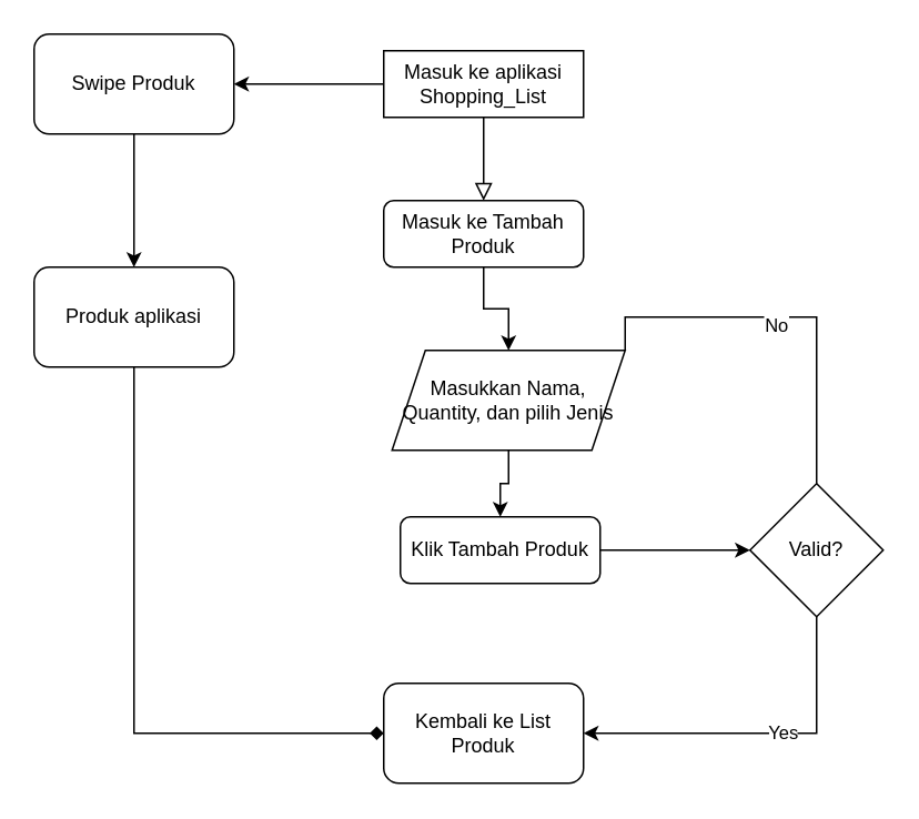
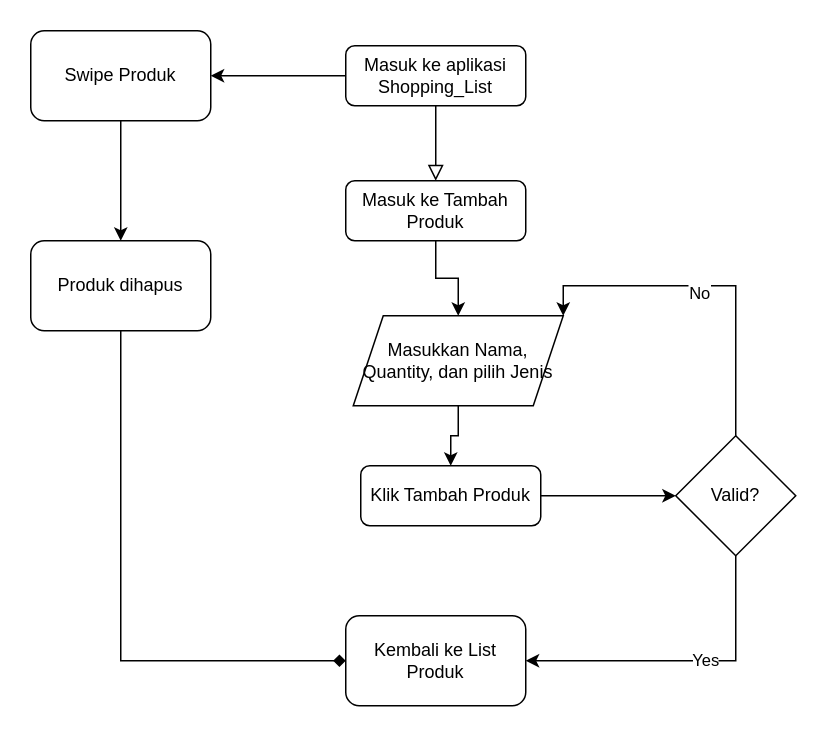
  <mxCell id="0" />
  <mxCell id="1" parent="0" />
  <mxCell id="2" value="" style="rounded=0;html=1;jettySize=auto;orthogonalLoop=1;fontSize=11;endArrow=block;endFill=0;endSize=8;strokeWidth=1;shadow=0;labelBackgroundColor=none;edgeStyle=orthogonalEdgeStyle;" parent="1" source="4" edge="1"><mxGeometry relative="1" as="geometry"><mxPoint x="290" y="120" as="targetPoint" /></mxGeometry></mxCell>
  <mxCell id="3" value="" style="edgeStyle=orthogonalEdgeStyle;rounded=0;orthogonalLoop=1;jettySize=auto;html=1;" edge="1" parent="1" source="4" target="18"><mxGeometry relative="1" as="geometry" /></mxCell>
- <mxCell id="4" value="Masuk ke aplikasi Shopping_List" style="whiteSpace=wrap;html=1;fontSize=12;glass=0;strokeWidth=1;shadow=0;rounded=0;" parent="1" vertex="1"><mxGeometry x="230" y="30" width="120" height="40" as="geometry" /></mxCell>
+ <mxCell id="4" value="Masuk ke aplikasi Shopping_List" style="rounded=1;whiteSpace=wrap;html=1;fontSize=12;glass=0;strokeWidth=1;shadow=0;" parent="1" vertex="1"><mxGeometry x="230" y="30" width="120" height="40" as="geometry" /></mxCell>
  <mxCell id="5" style="edgeStyle=orthogonalEdgeStyle;rounded=0;orthogonalLoop=1;jettySize=auto;html=1;exitX=0.5;exitY=1;exitDx=0;exitDy=0;entryX=0.5;entryY=0;entryDx=0;entryDy=0;" edge="1" parent="1" source="6" target="8"><mxGeometry relative="1" as="geometry" /></mxCell>
  <mxCell id="6" value="Masuk ke Tambah Produk" style="rounded=1;whiteSpace=wrap;html=1;fontSize=12;glass=0;strokeWidth=1;shadow=0;" parent="1" vertex="1"><mxGeometry x="230" y="120" width="120" height="40" as="geometry" /></mxCell>
  <mxCell id="7" style="edgeStyle=orthogonalEdgeStyle;rounded=0;orthogonalLoop=1;jettySize=auto;html=1;exitX=0.5;exitY=1;exitDx=0;exitDy=0;" edge="1" parent="1" source="8" target="15"><mxGeometry relative="1" as="geometry" /></mxCell>
  <mxCell id="8" value="Masukkan Nama, Quantity, dan pilih Jenis" style="shape=parallelogram;perimeter=parallelogramPerimeter;whiteSpace=wrap;html=1;fixedSize=1;" vertex="1" parent="1"><mxGeometry x="235" y="210" width="140" height="60" as="geometry" /></mxCell>
- <mxCell id="9" style="edgeStyle=orthogonalEdgeStyle;rounded=0;orthogonalLoop=1;jettySize=auto;html=1;exitX=0.5;exitY=0;exitDx=0;exitDy=0;entryX=1;entryY=0;entryDx=0;entryDy=0;endArrow=none;" edge="1" parent="1" source="13" target="8"><mxGeometry relative="1" as="geometry" /></mxCell>
+ <mxCell id="9" style="edgeStyle=orthogonalEdgeStyle;rounded=0;orthogonalLoop=1;jettySize=auto;html=1;exitX=0.5;exitY=0;exitDx=0;exitDy=0;entryX=1;entryY=0;entryDx=0;entryDy=0;" edge="1" parent="1" source="13" target="8"><mxGeometry relative="1" as="geometry" /></mxCell>
  <mxCell id="10" value="No" style="edgeLabel;html=1;align=center;verticalAlign=middle;resizable=0;points=[];" vertex="1" connectable="0" parent="9"><mxGeometry x="0.066" y="4" relative="1" as="geometry"><mxPoint as="offset" /></mxGeometry></mxCell>
  <mxCell id="11" style="edgeStyle=orthogonalEdgeStyle;rounded=0;orthogonalLoop=1;jettySize=auto;html=1;exitX=0.5;exitY=1;exitDx=0;exitDy=0;entryX=1;entryY=0.5;entryDx=0;entryDy=0;" edge="1" parent="1" source="13" target="16"><mxGeometry relative="1" as="geometry" /></mxCell>
  <mxCell id="12" value="Yes" style="edgeLabel;html=1;align=center;verticalAlign=middle;resizable=0;points=[];" vertex="1" connectable="0" parent="11"><mxGeometry x="-0.131" y="-1" relative="1" as="geometry"><mxPoint as="offset" /></mxGeometry></mxCell>
  <mxCell id="13" value="Valid?" style="rhombus;whiteSpace=wrap;html=1;" vertex="1" parent="1"><mxGeometry x="450" y="290" width="80" height="80" as="geometry" /></mxCell>
  <mxCell id="14" style="edgeStyle=orthogonalEdgeStyle;rounded=0;orthogonalLoop=1;jettySize=auto;html=1;exitX=1;exitY=0.5;exitDx=0;exitDy=0;entryX=0;entryY=0.5;entryDx=0;entryDy=0;" edge="1" parent="1" source="15" target="13"><mxGeometry relative="1" as="geometry" /></mxCell>
  <mxCell id="15" value="Klik Tambah Produk" style="rounded=1;whiteSpace=wrap;html=1;fontSize=12;glass=0;strokeWidth=1;shadow=0;" vertex="1" parent="1"><mxGeometry x="240" y="310" width="120" height="40" as="geometry" /></mxCell>
  <mxCell id="16" value="Kembali ke List Produk" style="rounded=1;whiteSpace=wrap;html=1;" vertex="1" parent="1"><mxGeometry x="230" y="410" width="120" height="60" as="geometry" /></mxCell>
  <mxCell id="17" value="" style="edgeStyle=orthogonalEdgeStyle;rounded=0;orthogonalLoop=1;jettySize=auto;html=1;" edge="1" parent="1" source="18" target="20"><mxGeometry relative="1" as="geometry" /></mxCell>
  <mxCell id="18" value="Swipe Produk" style="whiteSpace=wrap;html=1;rounded=1;glass=0;strokeWidth=1;shadow=0;" vertex="1" parent="1"><mxGeometry x="20" y="20" width="120" height="60" as="geometry" /></mxCell>
  <mxCell id="19" style="edgeStyle=orthogonalEdgeStyle;rounded=0;orthogonalLoop=1;jettySize=auto;html=1;exitX=0.5;exitY=1;exitDx=0;exitDy=0;entryX=0;entryY=0.5;entryDx=0;entryDy=0;endArrow=diamond;" edge="1" parent="1" source="20" target="16"><mxGeometry relative="1" as="geometry" /></mxCell>
- <mxCell id="20" value="Produk aplikasi" style="whiteSpace=wrap;html=1;rounded=1;glass=0;strokeWidth=1;shadow=0;" vertex="1" parent="1"><mxGeometry x="20" y="160" width="120" height="60" as="geometry" /></mxCell>
+ <mxCell id="20" value="Produk dihapus" style="whiteSpace=wrap;html=1;rounded=1;glass=0;strokeWidth=1;shadow=0;" vertex="1" parent="1"><mxGeometry x="20" y="160" width="120" height="60" as="geometry" /></mxCell>
